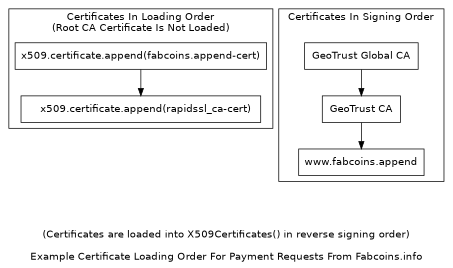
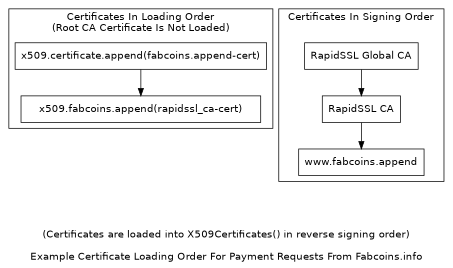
  digraph {
    fontname="DejaVu Sans"
    label="(Certificates are loaded into X509Certificates() in reverse signing order)\n \nExample Certificate Loading Order For Payment Requests From Fabcoins.info"
    node [fontname="DejaVu Sans" shape=box]
    edge [fontname="DejaVu Sans"]
    n1 [label="x509.certificate.append(fabcoins.append-cert)"]
-   n2 [label="    x509.certificate.append(rapidssl_ca-cert) "]
+   n2 [label="x509.fabcoins.append(rapidssl_ca-cert)"]
    n3 [label="www.fabcoins.append"]
-   n4 [label="GeoTrust CA"]
-   n5 [label="GeoTrust Global CA"]
+   n4 [label="RapidSSL CA"]
+   n5 [label="RapidSSL Global CA"]
    subgraph cluster_1 {
      label="Certificates In Loading Order\n(Root CA Certificate Is Not Loaded)"
      n1
      n2
    }
    subgraph cluster_2 {
      label=" Certificates In Signing Order \n "
      n3
      n4
      n5
    }
    n1 -> n2
    n4 -> n3
    n5 -> n4
  }
